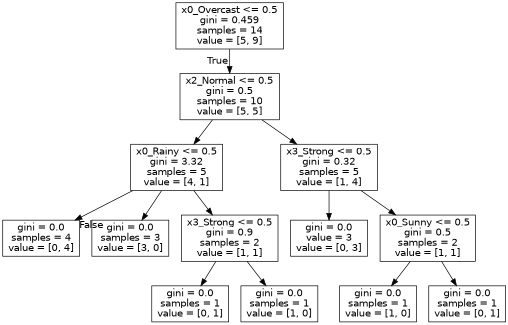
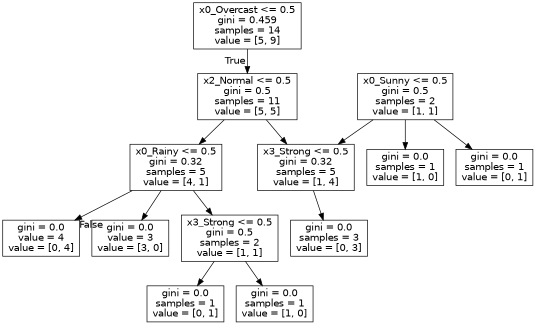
  digraph {
    node [fontname=helvetica shape=box]
    edge [fontname=helvetica]
    n1 [label="x0_Overcast <= 0.5\ngini = 0.459\nsamples = 14\nvalue = [5, 9]"]
-   n2 [label="x2_Normal <= 0.5\ngini = 0.5\nsamples = 10\nvalue = [5, 5]"]
-   n3 [label="x0_Rainy <= 0.5\ngini = 3.32\nsamples = 5\nvalue = [4, 1]"]
+   n2 [label="x2_Normal <= 0.5\ngini = 0.5\nsamples = 11\nvalue = [5, 5]"]
+   n3 [label="x0_Rainy <= 0.5\ngini = 0.32\nsamples = 5\nvalue = [4, 1]"]
    n4 [label="x3_Strong <= 0.5\ngini = 0.32\nsamples = 5\nvalue = [1, 4]"]
-   n5 [label="gini = 0.0\nsamples = 4\nvalue = [0, 4]"]
-   n6 [label="gini = 0.0\nsamples = 3\nvalue = [3, 0]"]
-   n7 [label="x3_Strong <= 0.5\ngini = 0.9\nsamples = 2\nvalue = [1, 1]"]
-   n8 [label="gini = 0.0\nvalue = 3\nvalue = [0, 3]"]
+   n5 [label="gini = 0.0\nvalue = 4\nvalue = [0, 4]"]
+   n6 [label="gini = 0.0\nvalue = 3\nvalue = [3, 0]"]
+   n7 [label="x3_Strong <= 0.5\ngini = 0.5\nsamples = 2\nvalue = [1, 1]"]
+   n8 [label="gini = 0.0\nsamples = 3\nvalue = [0, 3]"]
    n9 [label="x0_Sunny <= 0.5\ngini = 0.5\nsamples = 2\nvalue = [1, 1]"]
    n10 [label="gini = 0.0\nsamples = 1\nvalue = [0, 1]"]
    n11 [label="gini = 0.0\nsamples = 1\nvalue = [1, 0]"]
    n12 [label="gini = 0.0\nsamples = 1\nvalue = [1, 0]"]
    n13 [label="gini = 0.0\nsamples = 1\nvalue = [0, 1]"]
    n1 -> n2 [headlabel=True labelangle=45 labeldistance=2.5]
    n2 -> n3
    n2 -> n4
    n3 -> n5 [headlabel=False labelangle=-45 labeldistance=2.5]
    n3 -> n6
    n3 -> n7
    n4 -> n8
-   n4 -> n9
+   n9 -> n4
    n7 -> n10
    n7 -> n11
    n9 -> n12
    n9 -> n13
  }
